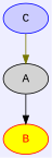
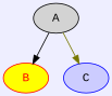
  digraph {
    bgcolor="#eeeeff"
    fontname="Liberation Mono"
    node [fontname="Liberation Mono" style=filled]
    edge [fontname="Liberation Mono"]
    B [color=red fillcolor=yellow fontcolor=red]
    A
    C [color="#0000ff" fillcolor="#ccccff" fontcolor="#000000"]
    A -> B
-   C -> A [color="#777700"]
+   A -> C [color="#777700"]
  }
